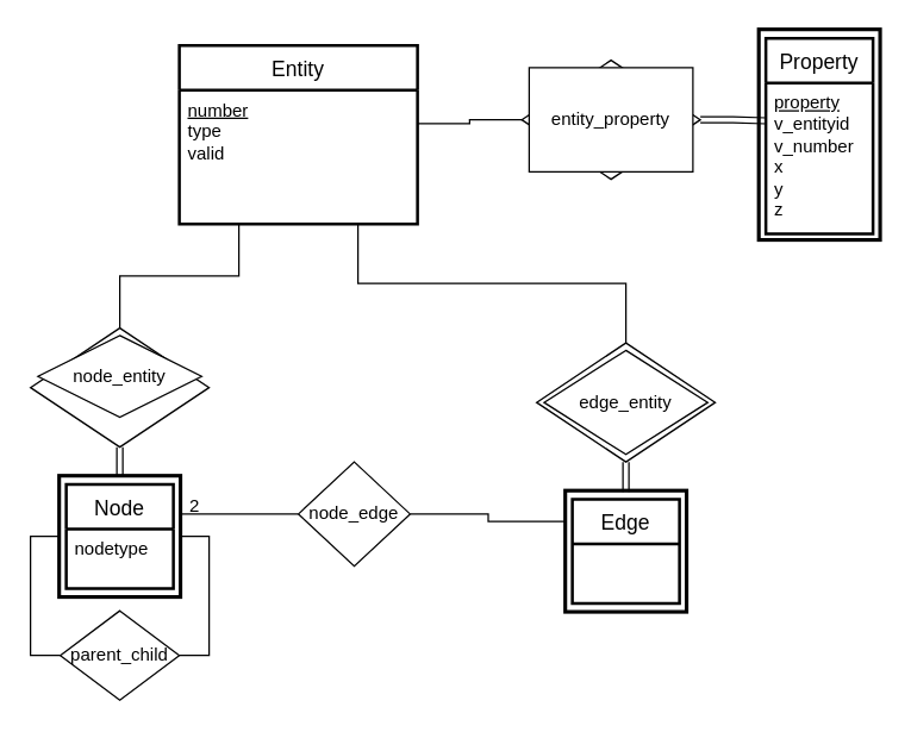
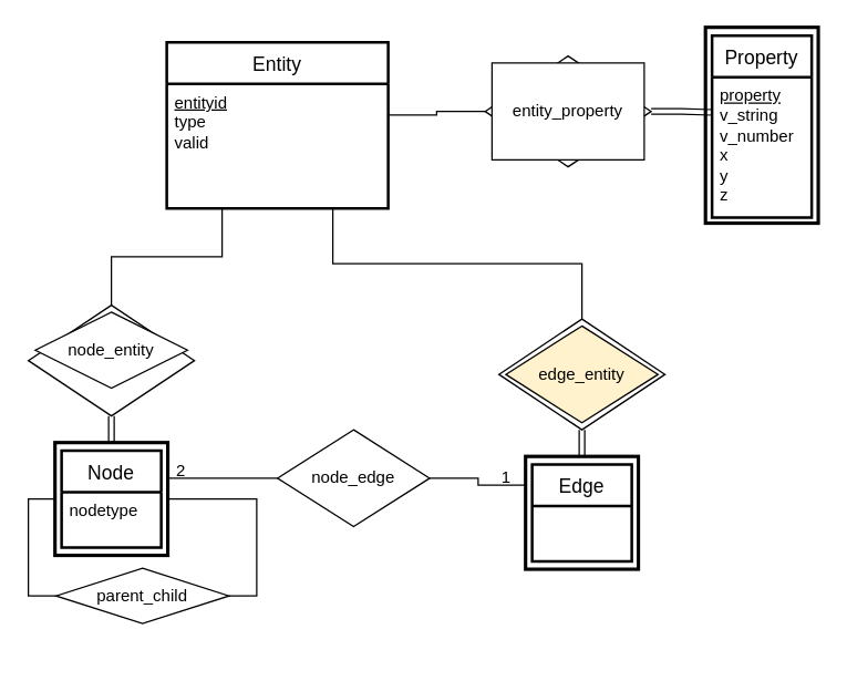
  <mxCell id="0" />
  <mxCell id="1" parent="0" />
  <mxCell id="2" value="Entity" style="swimlane;childLayout=stackLayout;horizontal=1;startSize=30;horizontalStack=0;rounded=0;fontSize=14;fontStyle=0;strokeWidth=2;resizeParent=0;resizeLast=1;shadow=0;dashed=0;align=center;" parent="1" vertex="1"><mxGeometry x="120" y="30" width="160" height="120" as="geometry" /></mxCell>
- <mxCell id="3" value="&lt;u&gt;number&lt;/u&gt;&lt;br&gt;type&lt;br&gt;valid" style="align=left;strokeColor=none;fillColor=none;spacingLeft=4;fontSize=12;verticalAlign=top;resizable=0;rotatable=0;part=1;html=1;" parent="2" vertex="1"><mxGeometry y="30" width="160" height="90" as="geometry" /></mxCell>
+ <mxCell id="3" value="&lt;u&gt;entityid&lt;/u&gt;&lt;br&gt;type&lt;br&gt;valid" style="align=left;strokeColor=none;fillColor=none;spacingLeft=4;fontSize=12;verticalAlign=top;resizable=0;rotatable=0;part=1;html=1;" parent="2" vertex="1"><mxGeometry y="30" width="160" height="90" as="geometry" /></mxCell>
  <mxCell id="4" value="" style="group;strokeWidth=4;strokeColor=default;" parent="1" vertex="1" connectable="0"><mxGeometry x="40" y="320" width="80" height="80" as="geometry" /></mxCell>
  <mxCell id="5" value="" style="rounded=0;whiteSpace=wrap;html=1;" parent="4" vertex="1"><mxGeometry width="80" height="80" as="geometry" /></mxCell>
  <mxCell id="6" value="Node" style="swimlane;childLayout=stackLayout;horizontal=1;startSize=30;horizontalStack=0;rounded=0;fontSize=14;fontStyle=0;strokeWidth=2;resizeParent=0;resizeLast=1;shadow=0;dashed=0;align=center;" parent="4" vertex="1"><mxGeometry x="4" y="5" width="72" height="70" as="geometry" /></mxCell>
  <mxCell id="7" value="nodetype&lt;br&gt;" style="align=left;strokeColor=none;fillColor=none;spacingLeft=4;fontSize=12;verticalAlign=top;resizable=0;rotatable=0;part=1;html=1;" parent="6" vertex="1"><mxGeometry y="30" width="72" height="40" as="geometry" /></mxCell>
  <mxCell id="8" style="edgeStyle=orthogonalEdgeStyle;rounded=0;orthogonalLoop=1;jettySize=auto;html=1;exitX=0;exitY=0.5;exitDx=0;exitDy=0;entryX=0;entryY=0.5;entryDx=0;entryDy=0;endArrow=none;endFill=0;" parent="1" source="9" target="5" edge="1"><mxGeometry relative="1" as="geometry" /></mxCell>
- <mxCell id="9" value="parent_child" style="rhombus;whiteSpace=wrap;html=1;strokeColor=default;strokeWidth=1;" parent="1" vertex="1"><mxGeometry x="40" y="410" width="80" height="60" as="geometry" /></mxCell>
+ <mxCell id="9" value="parent_child" style="rhombus;whiteSpace=wrap;html=1;strokeColor=default;strokeWidth=1;" parent="1" vertex="1"><mxGeometry x="40" y="410" width="125" height="40" as="geometry" /></mxCell>
  <mxCell id="10" style="edgeStyle=orthogonalEdgeStyle;rounded=0;orthogonalLoop=1;jettySize=auto;html=1;exitX=1;exitY=0.5;exitDx=0;exitDy=0;entryX=1;entryY=0.5;entryDx=0;entryDy=0;endArrow=none;endFill=0;" parent="1" source="5" target="9" edge="1"><mxGeometry relative="1" as="geometry" /></mxCell>
  <mxCell id="11" value="" style="group" parent="1" vertex="1" connectable="0"><mxGeometry x="20" y="220" width="120" height="80" as="geometry" /></mxCell>
  <mxCell id="12" value="" style="rhombus;whiteSpace=wrap;html=1;strokeColor=default;strokeWidth=1;" parent="11" vertex="1"><mxGeometry width="120" height="80" as="geometry" /></mxCell>
  <mxCell id="13" value="node_entity" style="rhombus;whiteSpace=wrap;html=1;strokeColor=default;strokeWidth=1;" parent="11" vertex="1"><mxGeometry x="5" y="5" width="110" height="55" as="geometry" /></mxCell>
  <mxCell id="14" style="edgeStyle=orthogonalEdgeStyle;rounded=0;orthogonalLoop=1;jettySize=auto;html=1;exitX=0.5;exitY=1;exitDx=0;exitDy=0;endArrow=none;endFill=0;shape=link;" parent="1" source="12" edge="1"><mxGeometry relative="1" as="geometry"><mxPoint x="80" y="320" as="targetPoint" /></mxGeometry></mxCell>
  <mxCell id="15" style="edgeStyle=orthogonalEdgeStyle;rounded=0;orthogonalLoop=1;jettySize=auto;html=1;exitX=0.5;exitY=0;exitDx=0;exitDy=0;entryX=0.5;entryY=1;entryDx=0;entryDy=0;endArrow=none;endFill=0;" parent="1" source="12" target="3" edge="1"><mxGeometry relative="1" as="geometry"><Array as="points"><mxPoint x="80" y="185" /><mxPoint x="160" y="185" /><mxPoint x="160" y="150" /></Array></mxGeometry></mxCell>
  <mxCell id="16" value="" style="group;strokeWidth=4;strokeColor=default;" parent="1" vertex="1" connectable="0"><mxGeometry x="510" y="20" width="80" height="140" as="geometry" /></mxCell>
  <mxCell id="17" value="" style="rounded=0;whiteSpace=wrap;html=1;" parent="16" vertex="1"><mxGeometry width="80" height="140" as="geometry" /></mxCell>
  <mxCell id="18" value="Property" style="swimlane;childLayout=stackLayout;horizontal=1;startSize=30;horizontalStack=0;rounded=0;fontSize=14;fontStyle=0;strokeWidth=2;resizeParent=0;resizeLast=1;shadow=0;dashed=0;align=center;" parent="16" vertex="1"><mxGeometry x="4" y="5.385" width="72" height="131.25" as="geometry" /></mxCell>
- <mxCell id="19" value="&lt;u&gt;property&lt;br&gt;&lt;/u&gt;v_entityid&lt;br&gt;v_number&lt;br&gt;x&lt;br&gt;y&lt;br&gt;z" style="align=left;strokeColor=none;fillColor=none;spacingLeft=4;fontSize=12;verticalAlign=top;resizable=0;rotatable=0;part=1;html=1;" parent="18" vertex="1"><mxGeometry y="30" width="72" height="101.25" as="geometry" /></mxCell>
+ <mxCell id="19" value="&lt;u&gt;property&lt;br&gt;&lt;/u&gt;v_string&lt;br&gt;v_number&lt;br&gt;x&lt;br&gt;y&lt;br&gt;z" style="align=left;strokeColor=none;fillColor=none;spacingLeft=4;fontSize=12;verticalAlign=top;resizable=0;rotatable=0;part=1;html=1;" parent="18" vertex="1"><mxGeometry y="30" width="72" height="101.25" as="geometry" /></mxCell>
  <mxCell id="20" value="" style="group" parent="1" vertex="1" connectable="0"><mxGeometry x="350" y="40" width="120" height="80" as="geometry" /></mxCell>
  <mxCell id="21" value="" style="rhombus;whiteSpace=wrap;html=1;strokeColor=default;strokeWidth=1;" parent="20" vertex="1"><mxGeometry width="120" height="80" as="geometry" /></mxCell>
  <mxCell id="22" value="entity_property" style="whiteSpace=wrap;html=1;strokeColor=default;strokeWidth=1;rounded=0;" parent="20" vertex="1"><mxGeometry x="5" y="5" width="110" height="70" as="geometry" /></mxCell>
  <mxCell id="23" style="edgeStyle=orthogonalEdgeStyle;rounded=0;orthogonalLoop=1;jettySize=auto;html=1;exitX=1;exitY=0.25;exitDx=0;exitDy=0;entryX=0;entryY=0.5;entryDx=0;entryDy=0;endArrow=none;endFill=0;" parent="1" source="3" target="21" edge="1"><mxGeometry relative="1" as="geometry" /></mxCell>
  <mxCell id="24" style="edgeStyle=orthogonalEdgeStyle;rounded=0;orthogonalLoop=1;jettySize=auto;html=1;exitX=1;exitY=0.5;exitDx=0;exitDy=0;entryX=0;entryY=0.25;entryDx=0;entryDy=0;endArrow=none;endFill=0;shape=link;" parent="1" source="21" target="19" edge="1"><mxGeometry relative="1" as="geometry" /></mxCell>
  <mxCell id="25" style="edgeStyle=orthogonalEdgeStyle;rounded=0;orthogonalLoop=1;jettySize=auto;html=1;exitX=0;exitY=0.5;exitDx=0;exitDy=0;endArrow=none;endFill=0;" edge="1" parent="1" source="27"><mxGeometry relative="1" as="geometry"><mxPoint x="120" y="345" as="targetPoint" /></mxGeometry></mxCell>
  <mxCell id="26" style="edgeStyle=orthogonalEdgeStyle;rounded=0;orthogonalLoop=1;jettySize=auto;html=1;exitX=1;exitY=0.5;exitDx=0;exitDy=0;entryX=0;entryY=0.25;entryDx=0;entryDy=0;endArrow=none;endFill=0;" edge="1" parent="1" source="27" target="30"><mxGeometry relative="1" as="geometry" /></mxCell>
- <mxCell id="27" value="node_edge" style="rhombus;whiteSpace=wrap;html=1;strokeColor=default;strokeWidth=1;" vertex="1" parent="1"><mxGeometry x="200" y="310" width="75" height="70" as="geometry" /></mxCell>
+ <mxCell id="27" value="node_edge" style="rhombus;whiteSpace=wrap;html=1;strokeColor=default;strokeWidth=1;" vertex="1" parent="1"><mxGeometry x="200" y="310" width="110" height="70" as="geometry" /></mxCell>
  <mxCell id="28" value="2" style="text;html=1;align=center;verticalAlign=middle;resizable=0;points=[];autosize=1;strokeColor=none;fillColor=none;" vertex="1" parent="1"><mxGeometry x="115" y="325" width="30" height="30" as="geometry" /></mxCell>
  <mxCell id="29" value="" style="group;strokeWidth=4;strokeColor=default;" vertex="1" connectable="0" parent="1"><mxGeometry x="380" y="330" width="80" height="80" as="geometry" /></mxCell>
  <mxCell id="30" value="" style="rounded=0;whiteSpace=wrap;html=1;" vertex="1" parent="29"><mxGeometry width="80" height="80" as="geometry" /></mxCell>
  <mxCell id="31" value="Edge" style="swimlane;childLayout=stackLayout;horizontal=1;startSize=30;horizontalStack=0;rounded=0;fontSize=14;fontStyle=0;strokeWidth=2;resizeParent=0;resizeLast=1;shadow=0;dashed=0;align=center;" vertex="1" parent="29"><mxGeometry x="4" y="5" width="72" height="70" as="geometry" /></mxCell>
  <mxCell id="32" value="" style="group" vertex="1" connectable="0" parent="1"><mxGeometry x="360" y="230" width="120" height="80" as="geometry" /></mxCell>
  <mxCell id="33" value="" style="rhombus;whiteSpace=wrap;html=1;strokeColor=default;strokeWidth=1;" vertex="1" parent="32"><mxGeometry width="120" height="80" as="geometry" /></mxCell>
- <mxCell id="34" value="edge_entity" style="rhombus;whiteSpace=wrap;html=1;strokeColor=default;strokeWidth=1;" vertex="1" parent="32"><mxGeometry x="5" y="5" width="110" height="70" as="geometry" /></mxCell>
+ <mxCell id="34" value="edge_entity" style="rhombus;whiteSpace=wrap;html=1;strokeColor=default;strokeWidth=1;fillColor=#fff2cc;" vertex="1" parent="32"><mxGeometry x="5" y="5" width="110" height="70" as="geometry" /></mxCell>
  <mxCell id="35" style="edgeStyle=orthogonalEdgeStyle;rounded=0;orthogonalLoop=1;jettySize=auto;html=1;exitX=0.5;exitY=1;exitDx=0;exitDy=0;endArrow=none;endFill=0;shape=link;" edge="1" parent="1" source="33"><mxGeometry relative="1" as="geometry"><mxPoint x="420" y="330" as="targetPoint" /></mxGeometry></mxCell>
  <mxCell id="36" style="edgeStyle=orthogonalEdgeStyle;rounded=0;orthogonalLoop=1;jettySize=auto;html=1;exitX=0.5;exitY=0;exitDx=0;exitDy=0;entryX=0.75;entryY=1;entryDx=0;entryDy=0;endArrow=none;endFill=0;" edge="1" parent="1" source="33" target="3"><mxGeometry relative="1" as="geometry" /></mxCell>
+ <mxCell id="37" value="1" style="text;html=1;align=center;verticalAlign=middle;resizable=0;points=[];autosize=1;strokeColor=none;fillColor=none;" vertex="1" parent="1"><mxGeometry x="350" y="330" width="30" height="30" as="geometry" /></mxCell>
